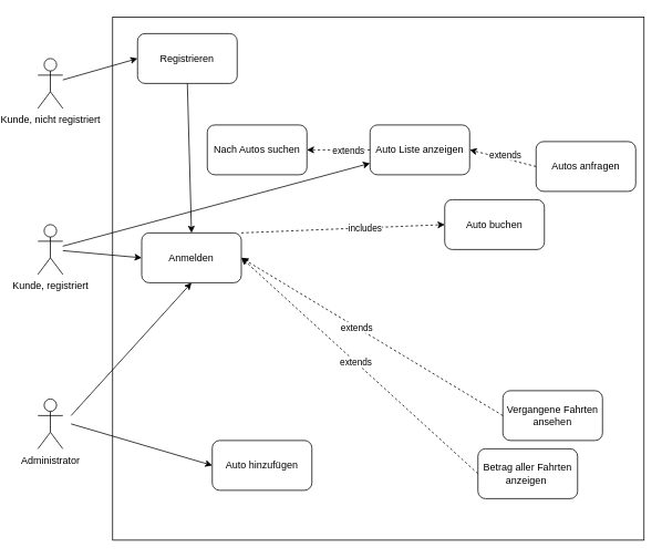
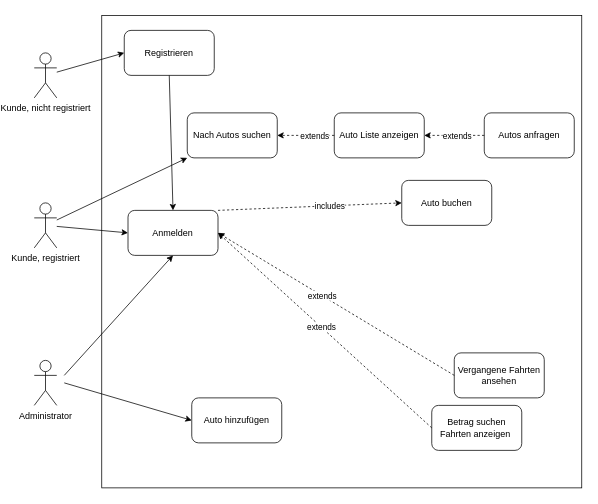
  <mxCell id="0" />
  <mxCell id="1" parent="0" />
  <mxCell id="2" value="" style="rounded=0;whiteSpace=wrap;html=1;" vertex="1" parent="1"><mxGeometry x="110" y="20" width="640" height="630" as="geometry" /></mxCell>
  <mxCell id="3" value="Kunde, nicht registriert" style="shape=umlActor;verticalLabelPosition=bottom;verticalAlign=top;html=1;outlineConnect=0;" vertex="1" parent="1"><mxGeometry x="20" y="70" width="30" height="60" as="geometry" /></mxCell>
  <mxCell id="4" value="Kunde, registriert" style="shape=umlActor;verticalLabelPosition=bottom;verticalAlign=top;html=1;outlineConnect=0;" vertex="1" parent="1"><mxGeometry x="20" y="270" width="30" height="60" as="geometry" /></mxCell>
  <mxCell id="5" value="Administrator" style="shape=umlActor;verticalLabelPosition=bottom;verticalAlign=top;html=1;outlineConnect=0;" vertex="1" parent="1"><mxGeometry x="20" y="480" width="30" height="60" as="geometry" /></mxCell>
  <mxCell id="6" value="Anmelden" style="rounded=1;whiteSpace=wrap;html=1;" vertex="1" parent="1"><mxGeometry x="145" y="280" width="120" height="60" as="geometry" /></mxCell>
  <mxCell id="7" value="Registrieren" style="rounded=1;whiteSpace=wrap;html=1;" vertex="1" parent="1"><mxGeometry x="140" y="40" width="120" height="60" as="geometry" /></mxCell>
  <mxCell id="8" value="Nach Autos suchen" style="rounded=1;whiteSpace=wrap;html=1;" vertex="1" parent="1"><mxGeometry x="224" y="150" width="120" height="60" as="geometry" /></mxCell>
  <mxCell id="9" value="Auto hinzufügen" style="rounded=1;whiteSpace=wrap;html=1;" vertex="1" parent="1"><mxGeometry x="230" y="530" width="120" height="60" as="geometry" /></mxCell>
  <mxCell id="10" value="Auto Liste anzeigen" style="rounded=1;whiteSpace=wrap;html=1;" vertex="1" parent="1"><mxGeometry x="420" y="150" width="120" height="60" as="geometry" /></mxCell>
- <mxCell id="11" value="Autos anfragen" style="rounded=1;whiteSpace=wrap;html=1;" vertex="1" parent="1"><mxGeometry x="620" y="170" width="120" height="60" as="geometry" /></mxCell>
+ <mxCell id="11" value="Autos anfragen" style="rounded=1;whiteSpace=wrap;html=1;" vertex="1" parent="1"><mxGeometry x="620" y="150" width="120" height="60" as="geometry" /></mxCell>
  <mxCell id="12" value="Auto buchen" style="rounded=1;whiteSpace=wrap;html=1;" vertex="1" parent="1"><mxGeometry x="510" y="240" width="120" height="60" as="geometry" /></mxCell>
  <mxCell id="13" value="Vergangene Fahrten ansehen" style="rounded=1;whiteSpace=wrap;html=1;" vertex="1" parent="1"><mxGeometry x="580" y="470" width="120" height="60" as="geometry" /></mxCell>
- <mxCell id="14" value="Betrag aller Fahrten anzeigen&amp;nbsp;" style="rounded=1;whiteSpace=wrap;html=1;" vertex="1" parent="1"><mxGeometry x="550" y="540" width="120" height="60" as="geometry" /></mxCell>
+ <mxCell id="14" value="Betrag suchen Fahrten anzeigen&amp;nbsp;" style="rounded=1;whiteSpace=wrap;html=1;" vertex="1" parent="1"><mxGeometry x="550" y="540" width="120" height="60" as="geometry" /></mxCell>
  <mxCell id="15" value="" style="endArrow=classic;html=1;rounded=0;entryX=0;entryY=0.5;entryDx=0;entryDy=0;" edge="1" parent="1" target="9"><mxGeometry width="50" height="50" relative="1" as="geometry"><mxPoint x="60" y="510" as="sourcePoint" /><mxPoint x="370" y="300" as="targetPoint" /></mxGeometry></mxCell>
  <mxCell id="16" value="" style="endArrow=classic;html=1;rounded=0;entryX=0.5;entryY=1;entryDx=0;entryDy=0;" edge="1" parent="1" target="6"><mxGeometry width="50" height="50" relative="1" as="geometry"><mxPoint x="60" y="500" as="sourcePoint" /><mxPoint x="370" y="300" as="targetPoint" /></mxGeometry></mxCell>
  <mxCell id="17" value="" style="endArrow=classic;html=1;rounded=0;exitX=0;exitY=0.5;exitDx=0;exitDy=0;entryX=1;entryY=0.5;entryDx=0;entryDy=0;dashed=1;" edge="1" parent="1" source="10" target="8"><mxGeometry width="50" height="50" relative="1" as="geometry"><mxPoint x="320" y="350" as="sourcePoint" /><mxPoint x="370" y="300" as="targetPoint" /></mxGeometry></mxCell>
  <mxCell id="18" value="extends" style="edgeLabel;html=1;align=center;verticalAlign=middle;resizable=0;points=[];" vertex="1" connectable="0" parent="17"><mxGeometry x="-0.48" y="1" relative="1" as="geometry"><mxPoint x="-7" y="-1" as="offset" /></mxGeometry></mxCell>
  <mxCell id="19" value="" style="endArrow=classic;html=1;rounded=0;exitX=0;exitY=0.5;exitDx=0;exitDy=0;entryX=1;entryY=0.5;entryDx=0;entryDy=0;dashed=1;" edge="1" parent="1" source="13" target="6"><mxGeometry width="50" height="50" relative="1" as="geometry"><mxPoint x="320" y="350" as="sourcePoint" /><mxPoint x="370" y="300" as="targetPoint" /></mxGeometry></mxCell>
  <mxCell id="20" value="extends" style="edgeLabel;html=1;align=center;verticalAlign=middle;resizable=0;points=[];" vertex="1" connectable="0" parent="19"><mxGeometry x="0.115" y="1" relative="1" as="geometry"><mxPoint y="-1" as="offset" /></mxGeometry></mxCell>
  <mxCell id="21" value="" style="endArrow=classic;html=1;rounded=0;exitX=0;exitY=0.5;exitDx=0;exitDy=0;entryX=1;entryY=0.5;entryDx=0;entryDy=0;dashed=1;" edge="1" parent="1" source="14" target="6"><mxGeometry width="50" height="50" relative="1" as="geometry"><mxPoint x="320" y="350" as="sourcePoint" /><mxPoint x="370" y="300" as="targetPoint" /></mxGeometry></mxCell>
  <mxCell id="22" value="extends&lt;br&gt;" style="edgeLabel;html=1;align=center;verticalAlign=middle;resizable=0;points=[];" vertex="1" connectable="0" parent="21"><mxGeometry x="0.164" y="-4" relative="1" as="geometry"><mxPoint x="16" y="20" as="offset" /></mxGeometry></mxCell>
  <mxCell id="23" value="" style="endArrow=classic;html=1;rounded=0;entryX=0;entryY=0.5;entryDx=0;entryDy=0;" edge="1" parent="1" source="4" target="6"><mxGeometry width="50" height="50" relative="1" as="geometry"><mxPoint x="320" y="350" as="sourcePoint" /><mxPoint x="370" y="300" as="targetPoint" /></mxGeometry></mxCell>
  <mxCell id="24" value="" style="endArrow=classic;html=1;rounded=0;exitX=0.5;exitY=1;exitDx=0;exitDy=0;entryX=0.5;entryY=0;entryDx=0;entryDy=0;" edge="1" parent="1" source="7" target="6"><mxGeometry width="50" height="50" relative="1" as="geometry"><mxPoint x="320" y="350" as="sourcePoint" /><mxPoint x="370" y="300" as="targetPoint" /></mxGeometry></mxCell>
  <mxCell id="25" value="" style="endArrow=classic;html=1;rounded=0;entryX=0;entryY=0.5;entryDx=0;entryDy=0;" edge="1" parent="1" source="3" target="7"><mxGeometry width="50" height="50" relative="1" as="geometry"><mxPoint x="320" y="350" as="sourcePoint" /><mxPoint x="370" y="300" as="targetPoint" /></mxGeometry></mxCell>
  <mxCell id="26" value="" style="endArrow=classic;html=1;rounded=0;exitX=0;exitY=0.5;exitDx=0;exitDy=0;entryX=1;entryY=0.5;entryDx=0;entryDy=0;dashed=1;" edge="1" parent="1" source="11" target="10"><mxGeometry width="50" height="50" relative="1" as="geometry"><mxPoint x="320" y="350" as="sourcePoint" /><mxPoint x="370" y="300" as="targetPoint" /></mxGeometry></mxCell>
  <mxCell id="27" value="extends" style="edgeLabel;html=1;align=center;verticalAlign=middle;resizable=0;points=[];" vertex="1" connectable="0" parent="26"><mxGeometry x="0.4" relative="1" as="geometry"><mxPoint x="19" as="offset" /></mxGeometry></mxCell>
- <mxCell id="28" value="" style="endArrow=classic;html=1;rounded=0;" edge="1" parent="1" source="4" target="10"><mxGeometry width="50" height="50" relative="1" as="geometry"><mxPoint x="320" y="350" as="sourcePoint" /><mxPoint x="370" y="300" as="targetPoint" /></mxGeometry></mxCell>
+ <mxCell id="28" value="" style="endArrow=classic;html=1;rounded=0;entryX=0;entryY=1;entryDx=0;entryDy=0;" edge="1" parent="1" source="4" target="8"><mxGeometry width="50" height="50" relative="1" as="geometry"><mxPoint x="320" y="350" as="sourcePoint" /><mxPoint x="370" y="300" as="targetPoint" /></mxGeometry></mxCell>
  <mxCell id="29" value="" style="endArrow=classic;html=1;rounded=0;exitX=1;exitY=0;exitDx=0;exitDy=0;entryX=0;entryY=0.5;entryDx=0;entryDy=0;dashed=1;" edge="1" parent="1" source="6" target="12"><mxGeometry width="50" height="50" relative="1" as="geometry"><mxPoint x="320" y="350" as="sourcePoint" /><mxPoint x="370" y="300" as="targetPoint" /></mxGeometry></mxCell>
  <mxCell id="30" value="includes" style="edgeLabel;html=1;align=center;verticalAlign=middle;resizable=0;points=[];" vertex="1" connectable="0" parent="29"><mxGeometry x="0.217" y="-1" relative="1" as="geometry"><mxPoint as="offset" /></mxGeometry></mxCell>
